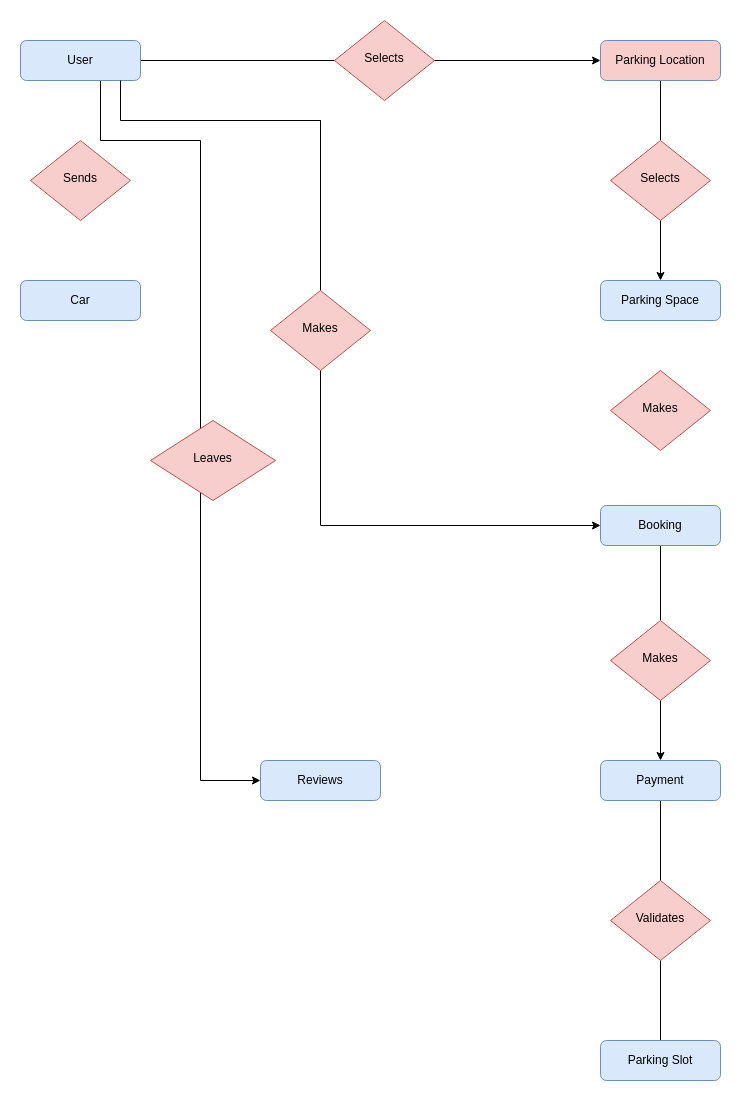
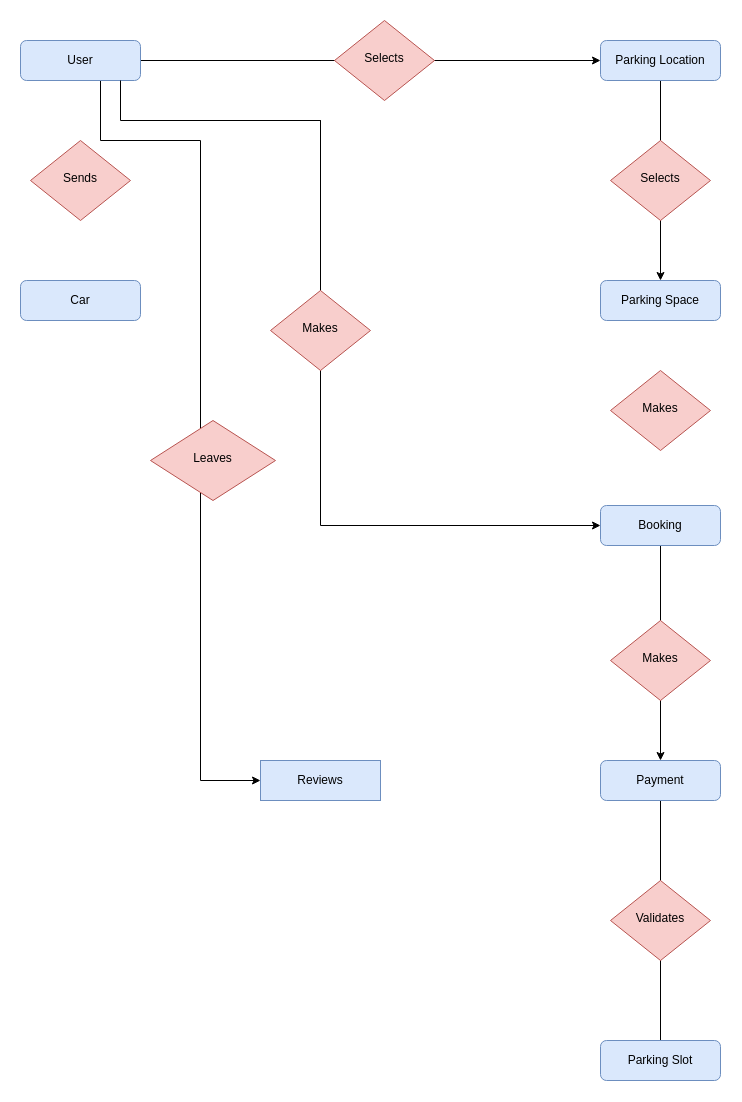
  <mxCell id="0" />
  <mxCell id="1" parent="0" />
  <mxCell id="2" style="edgeStyle=orthogonalEdgeStyle;rounded=0;orthogonalLoop=1;jettySize=auto;html=1;" edge="1" parent="1" source="5" target="7"><mxGeometry relative="1" as="geometry" /></mxCell>
  <mxCell id="3" style="edgeStyle=orthogonalEdgeStyle;rounded=0;orthogonalLoop=1;jettySize=auto;html=1;entryX=0;entryY=0.5;entryDx=0;entryDy=0;" edge="1" parent="1" source="21" target="10"><mxGeometry relative="1" as="geometry"><mxPoint x="410" y="270" as="targetPoint" /><Array as="points"><mxPoint x="320" y="120" /><mxPoint x="320" y="525" /></Array></mxGeometry></mxCell>
  <mxCell id="4" style="edgeStyle=orthogonalEdgeStyle;rounded=0;orthogonalLoop=1;jettySize=auto;html=1;entryX=0;entryY=0.5;entryDx=0;entryDy=0;" edge="1" parent="1" source="5" target="13"><mxGeometry relative="1" as="geometry"><Array as="points"><mxPoint x="100" y="140" /><mxPoint x="200" y="140" /><mxPoint x="200" y="780" /></Array></mxGeometry></mxCell>
  <mxCell id="5" value="User" style="rounded=1;whiteSpace=wrap;html=1;fontSize=12;glass=0;strokeWidth=1;shadow=0;fillColor=#dae8fc;strokeColor=#6c8ebf;" parent="1" vertex="1"><mxGeometry x="20" y="40" width="120" height="40" as="geometry" /></mxCell>
  <mxCell id="6" style="edgeStyle=orthogonalEdgeStyle;rounded=0;orthogonalLoop=1;jettySize=auto;html=1;entryX=0.5;entryY=0;entryDx=0;entryDy=0;" edge="1" parent="1" source="7" target="14"><mxGeometry relative="1" as="geometry" /></mxCell>
- <mxCell id="7" value="Parking Location" style="rounded=1;whiteSpace=wrap;html=1;fontSize=12;glass=0;strokeWidth=1;shadow=0;fillColor=#f8cecc;strokeColor=#6c8ebf;" parent="1" vertex="1"><mxGeometry x="600" y="40" width="120" height="40" as="geometry" /></mxCell>
+ <mxCell id="7" value="Parking Location" style="rounded=1;whiteSpace=wrap;html=1;fontSize=12;glass=0;strokeWidth=1;shadow=0;fillColor=#dae8fc;strokeColor=#6c8ebf;" parent="1" vertex="1"><mxGeometry x="600" y="40" width="120" height="40" as="geometry" /></mxCell>
  <mxCell id="8" value="Selects" style="rhombus;whiteSpace=wrap;html=1;shadow=0;fontFamily=Helvetica;fontSize=12;align=center;strokeWidth=1;spacing=6;spacingTop=-4;fillColor=#f8cecc;strokeColor=#b85450;" parent="1" vertex="1"><mxGeometry x="334" y="20" width="100" height="80" as="geometry" /></mxCell>
  <mxCell id="9" style="edgeStyle=orthogonalEdgeStyle;rounded=0;orthogonalLoop=1;jettySize=auto;html=1;entryX=0.5;entryY=0;entryDx=0;entryDy=0;" edge="1" parent="1" source="10" target="16"><mxGeometry relative="1" as="geometry" /></mxCell>
  <mxCell id="10" value="Booking" style="rounded=1;whiteSpace=wrap;html=1;fontSize=12;glass=0;strokeWidth=1;shadow=0;fillColor=#dae8fc;strokeColor=#6c8ebf;" parent="1" vertex="1"><mxGeometry x="600" y="505" width="120" height="40" as="geometry" /></mxCell>
  <mxCell id="11" value="Car" style="rounded=1;whiteSpace=wrap;html=1;fontSize=12;glass=0;strokeWidth=1;shadow=0;fillColor=#dae8fc;strokeColor=#6c8ebf;" parent="1" vertex="1"><mxGeometry x="20" y="280" width="120" height="40" as="geometry" /></mxCell>
  <mxCell id="12" value="Sends" style="rhombus;whiteSpace=wrap;html=1;shadow=0;fontFamily=Helvetica;fontSize=12;align=center;strokeWidth=1;spacing=6;spacingTop=-4;fillColor=#f8cecc;strokeColor=#b85450;" vertex="1" parent="1"><mxGeometry x="30" y="140" width="100" height="80" as="geometry" /></mxCell>
- <mxCell id="13" value="Reviews" style="rounded=1;whiteSpace=wrap;html=1;fontSize=12;glass=0;strokeWidth=1;shadow=0;fillColor=#dae8fc;strokeColor=#6c8ebf;" vertex="1" parent="1"><mxGeometry x="260" y="760" width="120" height="40" as="geometry" /></mxCell>
+ <mxCell id="13" value="Reviews" style="whiteSpace=wrap;html=1;fontSize=12;glass=0;strokeWidth=1;shadow=0;fillColor=#dae8fc;strokeColor=#6c8ebf;rounded=0;" vertex="1" parent="1"><mxGeometry x="260" y="760" width="120" height="40" as="geometry" /></mxCell>
  <mxCell id="14" value="Parking Space" style="rounded=1;whiteSpace=wrap;html=1;fontSize=12;glass=0;strokeWidth=1;shadow=0;fillColor=#dae8fc;strokeColor=#6c8ebf;" vertex="1" parent="1"><mxGeometry x="600" y="280" width="120" height="40" as="geometry" /></mxCell>
  <mxCell id="15" style="edgeStyle=orthogonalEdgeStyle;rounded=0;orthogonalLoop=1;jettySize=auto;html=1;entryX=0.5;entryY=0;entryDx=0;entryDy=0;endArrow=none;" edge="1" parent="1" source="16" target="23"><mxGeometry relative="1" as="geometry" /></mxCell>
  <mxCell id="16" value="Payment" style="rounded=1;whiteSpace=wrap;html=1;fontSize=12;glass=0;strokeWidth=1;shadow=0;fillColor=#dae8fc;strokeColor=#6c8ebf;" vertex="1" parent="1"><mxGeometry x="600" y="760" width="120" height="40" as="geometry" /></mxCell>
  <mxCell id="17" value="Selects" style="rhombus;whiteSpace=wrap;html=1;shadow=0;fontFamily=Helvetica;fontSize=12;align=center;strokeWidth=1;spacing=6;spacingTop=-4;fillColor=#f8cecc;strokeColor=#b85450;" vertex="1" parent="1"><mxGeometry x="610" y="140" width="100" height="80" as="geometry" /></mxCell>
  <mxCell id="18" value="Makes" style="rhombus;whiteSpace=wrap;html=1;shadow=0;fontFamily=Helvetica;fontSize=12;align=center;strokeWidth=1;spacing=6;spacingTop=-4;fillColor=#f8cecc;strokeColor=#b85450;" vertex="1" parent="1"><mxGeometry x="610" y="370" width="100" height="80" as="geometry" /></mxCell>
  <mxCell id="19" value="Makes" style="rhombus;whiteSpace=wrap;html=1;shadow=0;fontFamily=Helvetica;fontSize=12;align=center;strokeWidth=1;spacing=6;spacingTop=-4;fillColor=#f8cecc;strokeColor=#b85450;" vertex="1" parent="1"><mxGeometry x="610" y="620" width="100" height="80" as="geometry" /></mxCell>
  <mxCell id="20" value="" style="edgeStyle=orthogonalEdgeStyle;rounded=0;orthogonalLoop=1;jettySize=auto;html=1;entryX=0;entryY=0.5;entryDx=0;entryDy=0;" edge="1" parent="1" source="5" target="21"><mxGeometry relative="1" as="geometry"><mxPoint x="600" y="525" as="targetPoint" /><mxPoint x="120" y="80" as="sourcePoint" /><Array as="points"><mxPoint x="120" y="120" /><mxPoint x="320" y="120" /><mxPoint x="320" y="330" /></Array></mxGeometry></mxCell>
  <mxCell id="21" value="Makes" style="rhombus;whiteSpace=wrap;html=1;shadow=0;fontFamily=Helvetica;fontSize=12;align=center;strokeWidth=1;spacing=6;spacingTop=-4;fillColor=#f8cecc;strokeColor=#b85450;" vertex="1" parent="1"><mxGeometry x="270" y="290" width="100" height="80" as="geometry" /></mxCell>
  <mxCell id="22" value="Leaves" style="rhombus;whiteSpace=wrap;html=1;shadow=0;fontFamily=Helvetica;fontSize=12;align=center;strokeWidth=1;spacing=6;spacingTop=-4;fillColor=#f8cecc;strokeColor=#b85450;" vertex="1" parent="1"><mxGeometry x="150" y="420" width="125" height="80" as="geometry" /></mxCell>
  <mxCell id="23" value="Parking Slot" style="rounded=1;whiteSpace=wrap;html=1;fontSize=12;glass=0;strokeWidth=1;shadow=0;fillColor=#dae8fc;strokeColor=#6c8ebf;" vertex="1" parent="1"><mxGeometry x="600" y="1040" width="120" height="40" as="geometry" /></mxCell>
  <mxCell id="24" value="Validates" style="rhombus;whiteSpace=wrap;html=1;shadow=0;fontFamily=Helvetica;fontSize=12;align=center;strokeWidth=1;spacing=6;spacingTop=-4;fillColor=#f8cecc;strokeColor=#b85450;" vertex="1" parent="1"><mxGeometry x="610" y="880" width="100" height="80" as="geometry" /></mxCell>
